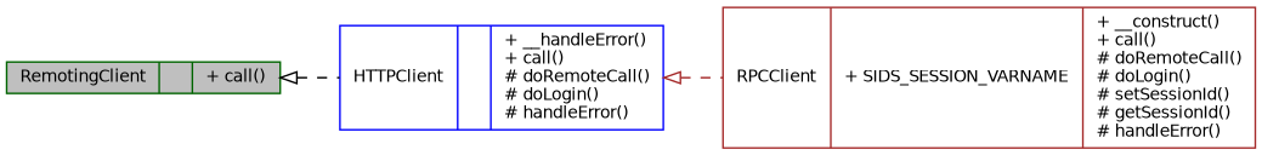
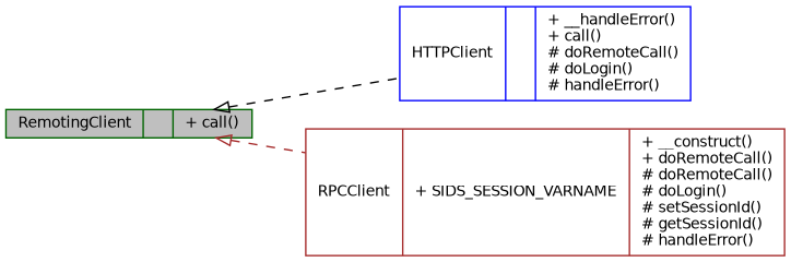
  digraph {
    rankdir=LR
    node [fillcolor=white fontname=Helvetica fontsize=10 shape=record style=filled]
    edge [arrowtail=onormal dir=back fontname=Helvetica fontsize=10 labelfontname=Helvetica labelfontsize=10 style=dashed]
    n1 [color=darkgreen fillcolor=grey75 fontcolor=black height=0.2 label="{RemotingClient\n||+ call()\l}" width=0.4]
    n2 [color=blue height=0.2 label="{HTTPClient\n||+ __handleError()\l+ call()\l# doRemoteCall()\l# doLogin()\l# handleError()\l}" width=0.4]
-   n3 [color=brown height=0.2 label="{RPCClient\n|+ SIDS_SESSION_VARNAME\l|+ __construct()\l+ call()\l# doRemoteCall()\l# doLogin()\l# setSessionId()\l# getSessionId()\l# handleError()\l}" width=0.4]
+   n3 [color=brown height=0.2 label="{RPCClient\n|+ SIDS_SESSION_VARNAME\l|+ __construct()\l+ doRemoteCall()\l# doRemoteCall()\l# doLogin()\l# setSessionId()\l# getSessionId()\l# handleError()\l}" width=0.4]
    n1 -> n2 [color=black]
-   n2 -> n3 [color=brown]
+   n1 -> n3 [color=brown]
  }
